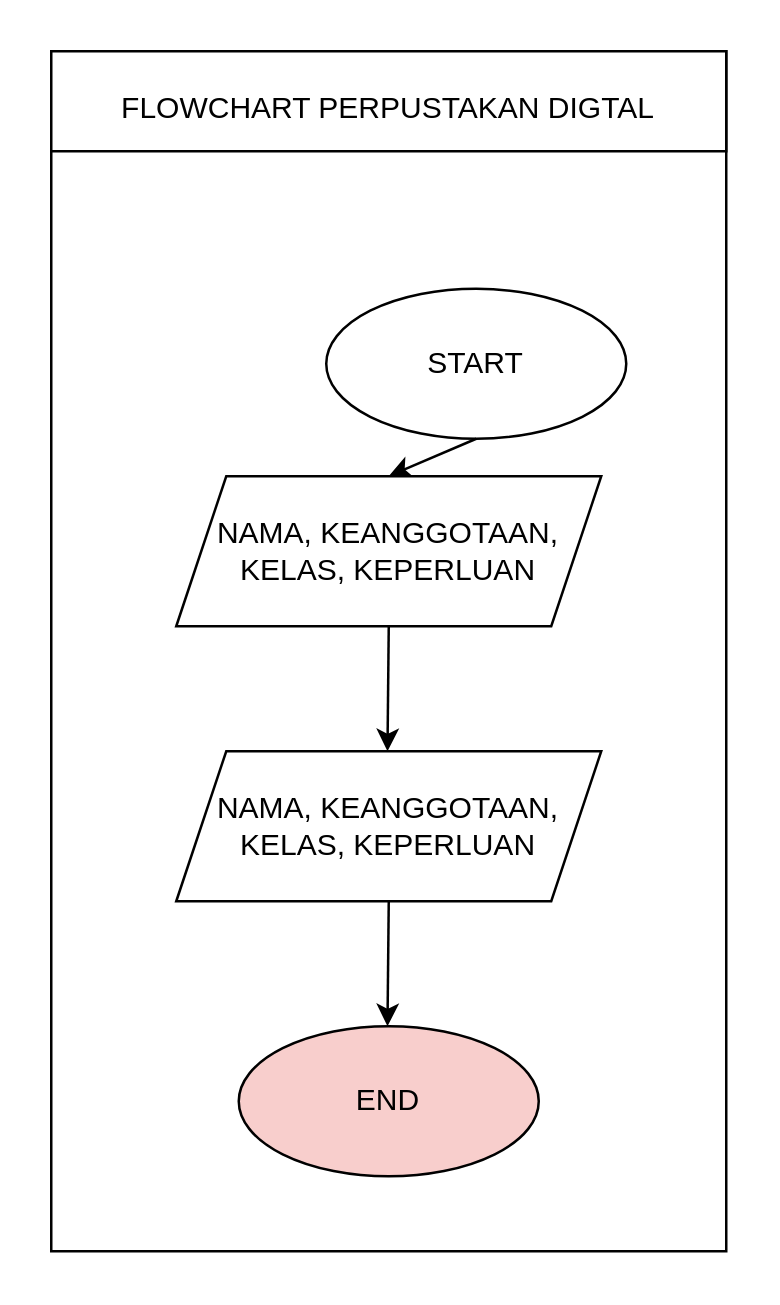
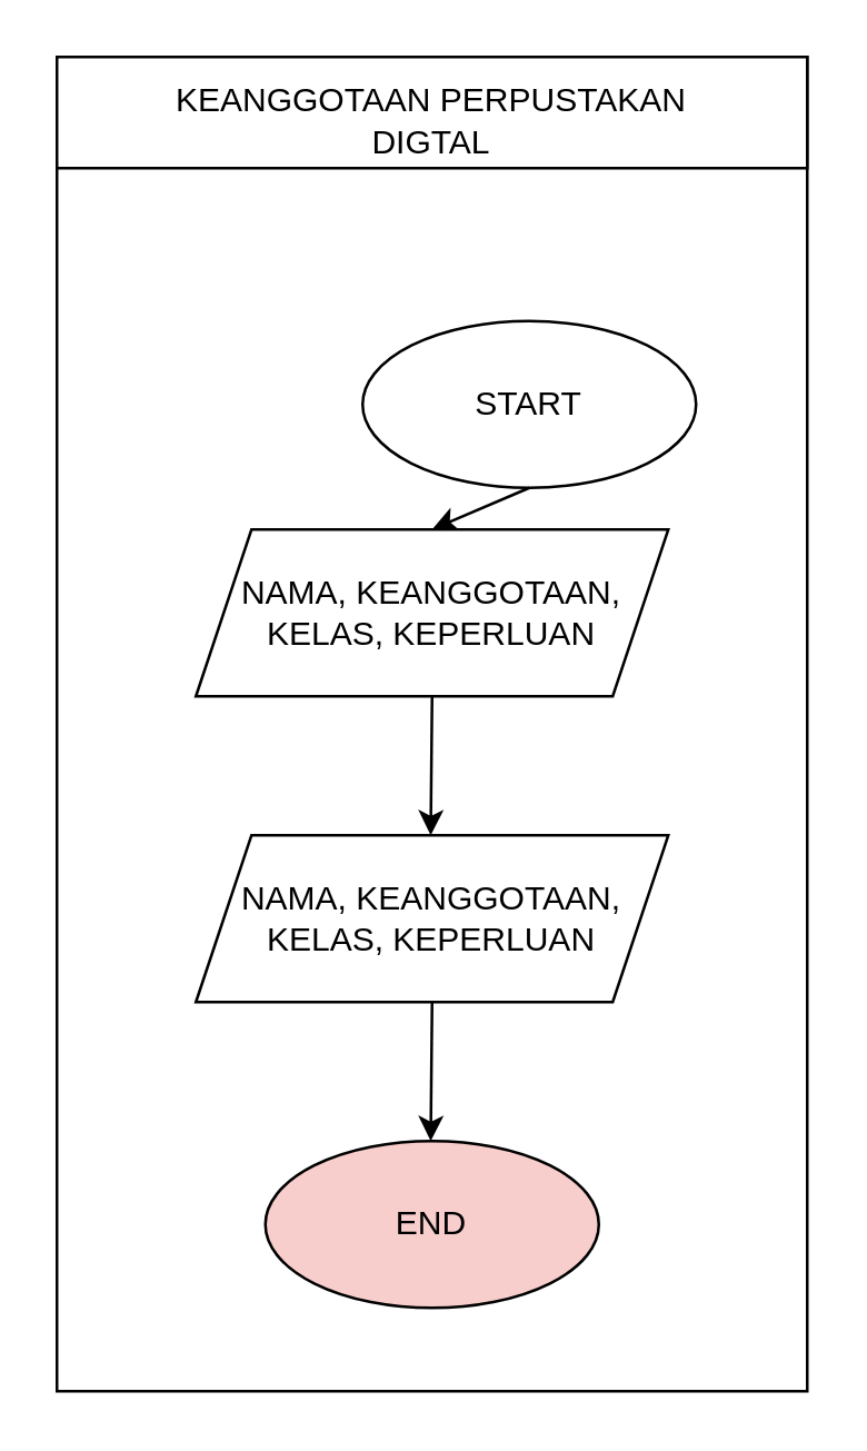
  <mxCell id="0" />
  <mxCell id="1" parent="0" />
  <mxCell id="2" value="" style="rounded=0;whiteSpace=wrap;html=1;" vertex="1" parent="1"><mxGeometry x="20" y="20" width="270" height="480" as="geometry" /></mxCell>
  <mxCell id="3" value="" style="rounded=0;whiteSpace=wrap;html=1;" vertex="1" parent="1"><mxGeometry x="20" y="20" width="270" height="40" as="geometry" /></mxCell>
  <mxCell id="4" value="START" style="ellipse;whiteSpace=wrap;html=1;" vertex="1" parent="1"><mxGeometry x="130" y="115" width="120" height="60" as="geometry" /></mxCell>
  <mxCell id="5" value="" style="endArrow=classic;html=1;rounded=0;exitX=0.5;exitY=1;exitDx=0;exitDy=0;" edge="1" parent="1" source="4"><mxGeometry width="50" height="50" relative="1" as="geometry"><mxPoint x="180" y="270" as="sourcePoint" /><mxPoint x="155" y="190" as="targetPoint" /></mxGeometry></mxCell>
  <mxCell id="6" value="NAMA, KEANGGOTAAN, KELAS, KEPERLUAN" style="shape=parallelogram;perimeter=parallelogramPerimeter;whiteSpace=wrap;html=1;fixedSize=1;" vertex="1" parent="1"><mxGeometry x="70" y="190" width="170" height="60" as="geometry" /></mxCell>
- <mxCell id="7" value="FLOWCHART PERPUSTAKAN DIGTAL" style="text;html=1;strokeColor=none;fillColor=none;align=center;verticalAlign=middle;whiteSpace=wrap;rounded=0;" vertex="1" parent="1"><mxGeometry x="40" y="20" width="230" height="45" as="geometry" /></mxCell>
+ <mxCell id="7" value="KEANGGOTAAN PERPUSTAKAN DIGTAL" style="text;html=1;strokeColor=none;fillColor=none;align=center;verticalAlign=middle;whiteSpace=wrap;rounded=0;" vertex="1" parent="1"><mxGeometry x="40" y="20" width="230" height="45" as="geometry" /></mxCell>
  <mxCell id="8" value="NAMA" style="text;html=1;strokeColor=none;fillColor=none;align=center;verticalAlign=middle;whiteSpace=wrap;rounded=0;" vertex="1" parent="1"><mxGeometry x="130" y="320" width="60" height="30" as="geometry" /></mxCell>
  <mxCell id="9" value="NAMA, KEANGGOTAAN, KELAS, KEPERLUAN" style="shape=parallelogram;perimeter=parallelogramPerimeter;whiteSpace=wrap;html=1;fixedSize=1;" vertex="1" parent="1"><mxGeometry x="70" y="300" width="170" height="60" as="geometry" /></mxCell>
  <mxCell id="10" value="" style="endArrow=classic;html=1;rounded=0;" edge="1" parent="1"><mxGeometry width="50" height="50" relative="1" as="geometry"><mxPoint x="155" y="250" as="sourcePoint" /><mxPoint x="154.5" y="300" as="targetPoint" /></mxGeometry></mxCell>
  <mxCell id="11" value="" style="endArrow=classic;html=1;rounded=0;" edge="1" parent="1"><mxGeometry width="50" height="50" relative="1" as="geometry"><mxPoint x="155" y="360" as="sourcePoint" /><mxPoint x="154.5" y="410" as="targetPoint" /></mxGeometry></mxCell>
  <mxCell id="12" value="END" style="ellipse;whiteSpace=wrap;html=1;fillColor=#f8cecc;" vertex="1" parent="1"><mxGeometry x="95" y="410" width="120" height="60" as="geometry" /></mxCell>
